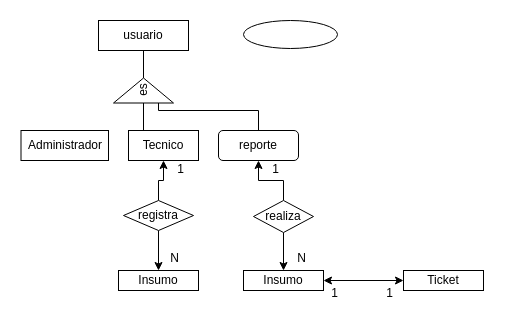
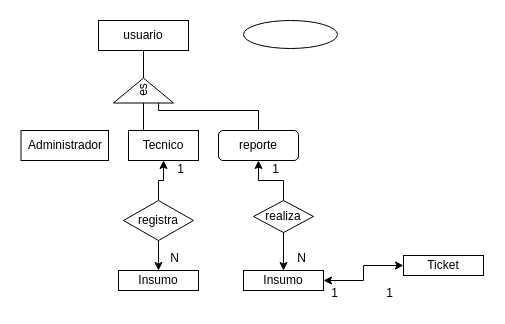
  <mxCell id="0" />
  <mxCell id="1" parent="0" />
  <mxCell id="2" value="usuario" style="rounded=0;whiteSpace=wrap;html=1;" vertex="1" parent="1"><mxGeometry x="98" y="20" width="90" height="30" as="geometry" /></mxCell>
  <mxCell id="3" style="edgeStyle=orthogonalEdgeStyle;rounded=0;orthogonalLoop=1;jettySize=auto;html=1;entryX=0.5;entryY=1;entryDx=0;entryDy=0;startArrow=none;startFill=0;endArrow=none;endFill=0;" edge="1" parent="1" source="6" target="2"><mxGeometry relative="1" as="geometry" /></mxCell>
  <mxCell id="4" style="edgeStyle=orthogonalEdgeStyle;rounded=0;orthogonalLoop=1;jettySize=auto;html=1;exitX=0;exitY=0.5;exitDx=0;exitDy=0;entryX=0.5;entryY=0;entryDx=0;entryDy=0;startArrow=none;startFill=0;endArrow=none;endFill=0;" edge="1" parent="1" source="6" target="9"><mxGeometry relative="1" as="geometry"><Array as="points"><mxPoint x="143" y="130" /></Array></mxGeometry></mxCell>
  <mxCell id="5" style="edgeStyle=orthogonalEdgeStyle;rounded=0;orthogonalLoop=1;jettySize=auto;html=1;exitX=0;exitY=0.75;exitDx=0;exitDy=0;entryX=0.5;entryY=0;entryDx=0;entryDy=0;startArrow=none;startFill=0;endArrow=none;endFill=0;" edge="1" parent="1" source="6" target="11"><mxGeometry relative="1" as="geometry"><Array as="points"><mxPoint x="158" y="110" /><mxPoint x="258" y="110" /></Array></mxGeometry></mxCell>
  <mxCell id="6" value="es" style="triangle;whiteSpace=wrap;html=1;rotation=-90;" vertex="1" parent="1"><mxGeometry x="130.5" y="60" width="25" height="60" as="geometry" /></mxCell>
  <mxCell id="7" value="Administrador" style="rounded=0;whiteSpace=wrap;html=1;" vertex="1" parent="1"><mxGeometry x="20.5" y="130" width="87.5" height="30" as="geometry" /></mxCell>
  <mxCell id="8" style="edgeStyle=orthogonalEdgeStyle;rounded=0;orthogonalLoop=1;jettySize=auto;html=1;entryX=0.5;entryY=0;entryDx=0;entryDy=0;startArrow=classic;startFill=1;endArrow=none;endFill=0;" edge="1" parent="1" source="9" target="13"><mxGeometry relative="1" as="geometry" /></mxCell>
  <mxCell id="9" value="Tecnico" style="rounded=0;whiteSpace=wrap;html=1;" vertex="1" parent="1"><mxGeometry x="128" y="130" width="70" height="30" as="geometry" /></mxCell>
  <mxCell id="10" style="edgeStyle=orthogonalEdgeStyle;rounded=0;orthogonalLoop=1;jettySize=auto;html=1;entryX=0.5;entryY=0;entryDx=0;entryDy=0;startArrow=classic;startFill=1;endArrow=none;endFill=0;" edge="1" parent="1" source="11" target="16"><mxGeometry relative="1" as="geometry" /></mxCell>
  <mxCell id="11" value="reporte" style="whiteSpace=wrap;html=1;rounded=1;" vertex="1" parent="1"><mxGeometry x="218" y="130" width="80" height="30" as="geometry" /></mxCell>
  <mxCell id="12" style="edgeStyle=orthogonalEdgeStyle;rounded=0;orthogonalLoop=1;jettySize=auto;html=1;entryX=0.5;entryY=0;entryDx=0;entryDy=0;startArrow=none;startFill=0;endArrow=classic;endFill=1;" edge="1" parent="1" source="13" target="14"><mxGeometry relative="1" as="geometry" /></mxCell>
- <mxCell id="13" value="registra" style="rhombus;whiteSpace=wrap;html=1;" vertex="1" parent="1"><mxGeometry x="123" y="200" width="70" height="30" as="geometry" /></mxCell>
+ <mxCell id="13" value="registra" style="rhombus;whiteSpace=wrap;html=1;" vertex="1" parent="1"><mxGeometry x="123" y="200" width="70" height="40" as="geometry" /></mxCell>
  <mxCell id="14" value="Insumo" style="rounded=0;whiteSpace=wrap;html=1;" vertex="1" parent="1"><mxGeometry x="118" y="270" width="80" height="20" as="geometry" /></mxCell>
  <mxCell id="15" style="edgeStyle=orthogonalEdgeStyle;rounded=0;orthogonalLoop=1;jettySize=auto;html=1;entryX=0.5;entryY=0;entryDx=0;entryDy=0;startArrow=none;startFill=0;endArrow=classic;endFill=1;" edge="1" parent="1" source="16" target="18"><mxGeometry relative="1" as="geometry" /></mxCell>
  <mxCell id="16" value="realiza" style="rhombus;whiteSpace=wrap;html=1;" vertex="1" parent="1"><mxGeometry x="253" y="200" width="60" height="32" as="geometry" /></mxCell>
  <mxCell id="17" value="" style="edgeStyle=orthogonalEdgeStyle;rounded=0;orthogonalLoop=1;jettySize=auto;html=1;startArrow=classic;startFill=1;endArrow=classic;endFill=1;" edge="1" parent="1" source="18" target="19"><mxGeometry relative="1" as="geometry" /></mxCell>
  <mxCell id="18" value="Insumo" style="rounded=0;whiteSpace=wrap;html=1;" vertex="1" parent="1"><mxGeometry x="243" y="270" width="80" height="20" as="geometry" /></mxCell>
- <mxCell id="19" value="Ticket" style="rounded=0;whiteSpace=wrap;html=1;" vertex="1" parent="1"><mxGeometry x="403" y="270" width="80" height="20" as="geometry" /></mxCell>
+ <mxCell id="19" value="Ticket" style="rounded=0;whiteSpace=wrap;html=1;" vertex="1" parent="1"><mxGeometry x="403" y="255" width="80" height="20" as="geometry" /></mxCell>
  <mxCell id="20" value="N" style="text;html=1;align=center;verticalAlign=middle;resizable=0;points=[];autosize=1;" vertex="1" parent="1"><mxGeometry x="164" y="249" width="19" height="18" as="geometry" /></mxCell>
  <mxCell id="21" value="N" style="text;html=1;align=center;verticalAlign=middle;resizable=0;points=[];autosize=1;" vertex="1" parent="1"><mxGeometry x="291" y="249" width="19" height="18" as="geometry" /></mxCell>
  <mxCell id="22" value="1" style="text;html=1;align=center;verticalAlign=middle;resizable=0;points=[];autosize=1;" vertex="1" parent="1"><mxGeometry x="171" y="160" width="17" height="18" as="geometry" /></mxCell>
  <mxCell id="23" value="1" style="text;html=1;align=center;verticalAlign=middle;resizable=0;points=[];autosize=1;" vertex="1" parent="1"><mxGeometry x="266" y="160" width="17" height="18" as="geometry" /></mxCell>
  <mxCell id="24" value="1" style="text;html=1;align=center;verticalAlign=middle;resizable=0;points=[];autosize=1;" vertex="1" parent="1"><mxGeometry x="325" y="284" width="17" height="18" as="geometry" /></mxCell>
  <mxCell id="25" value="1" style="text;html=1;align=center;verticalAlign=middle;resizable=0;points=[];autosize=1;" vertex="1" parent="1"><mxGeometry x="380" y="284" width="17" height="18" as="geometry" /></mxCell>
  <mxCell id="26" value="" style="ellipse;whiteSpace=wrap;html=1;" vertex="1" parent="1"><mxGeometry x="243" y="20" width="94" height="28" as="geometry" /></mxCell>
